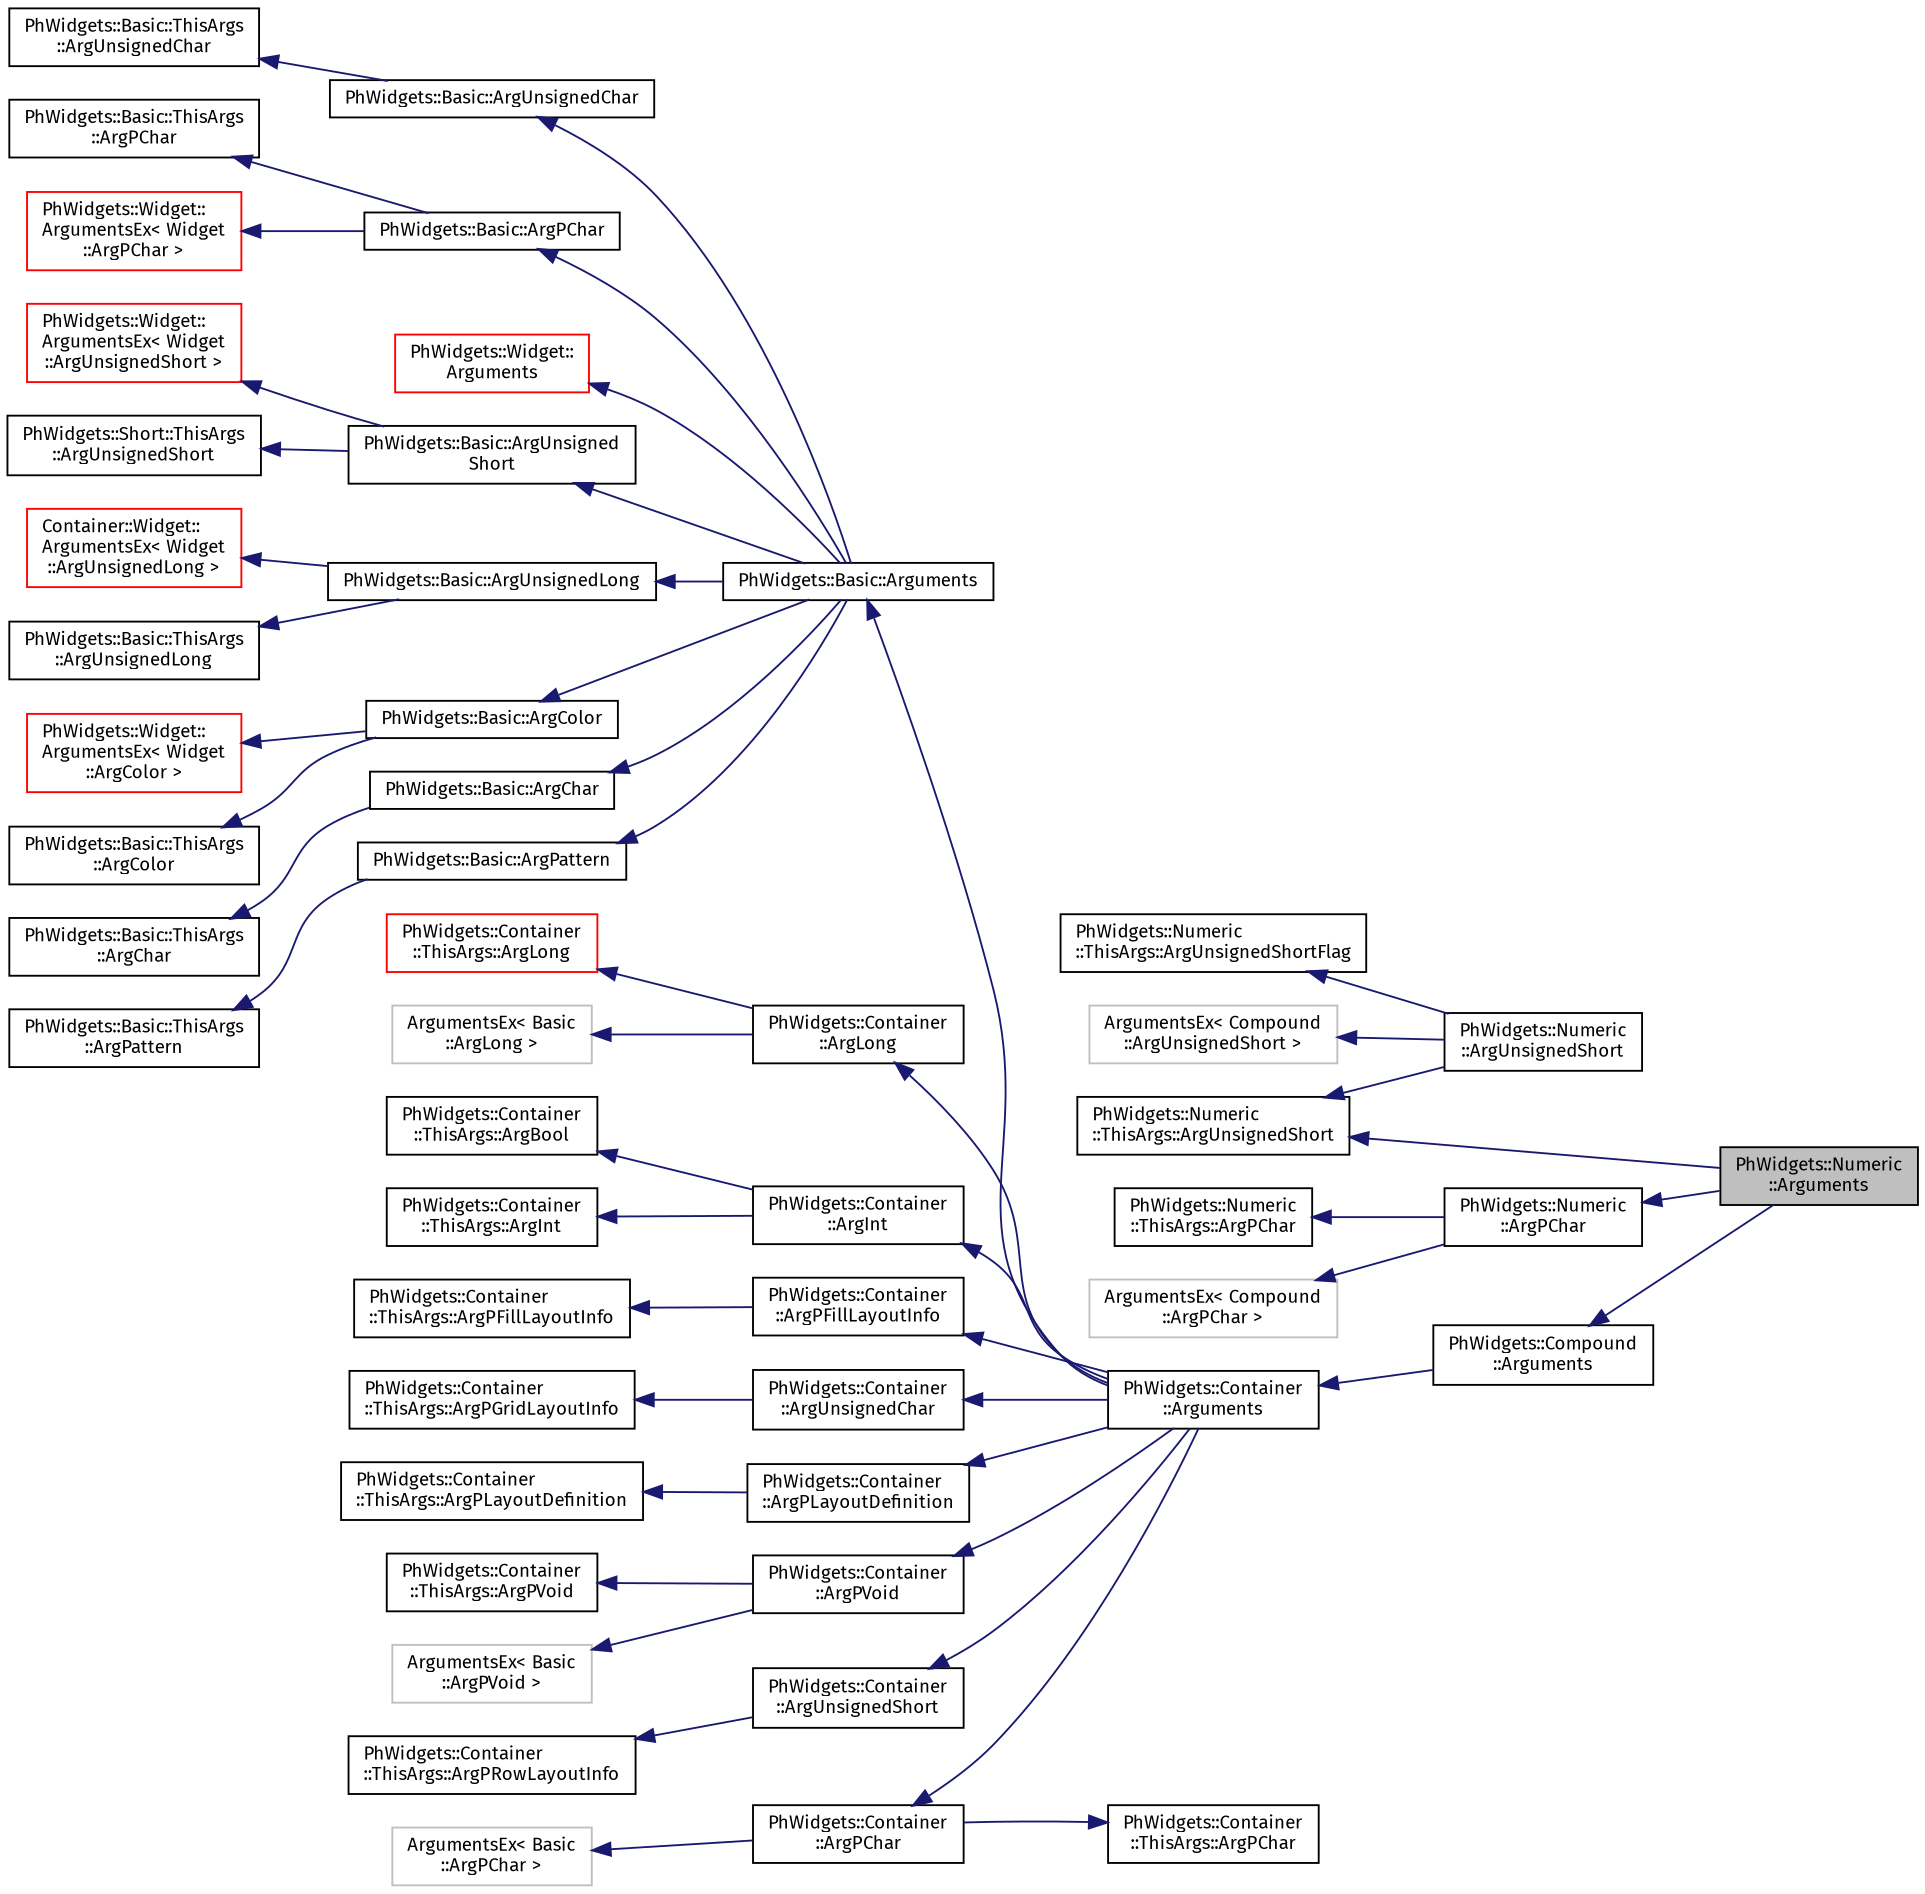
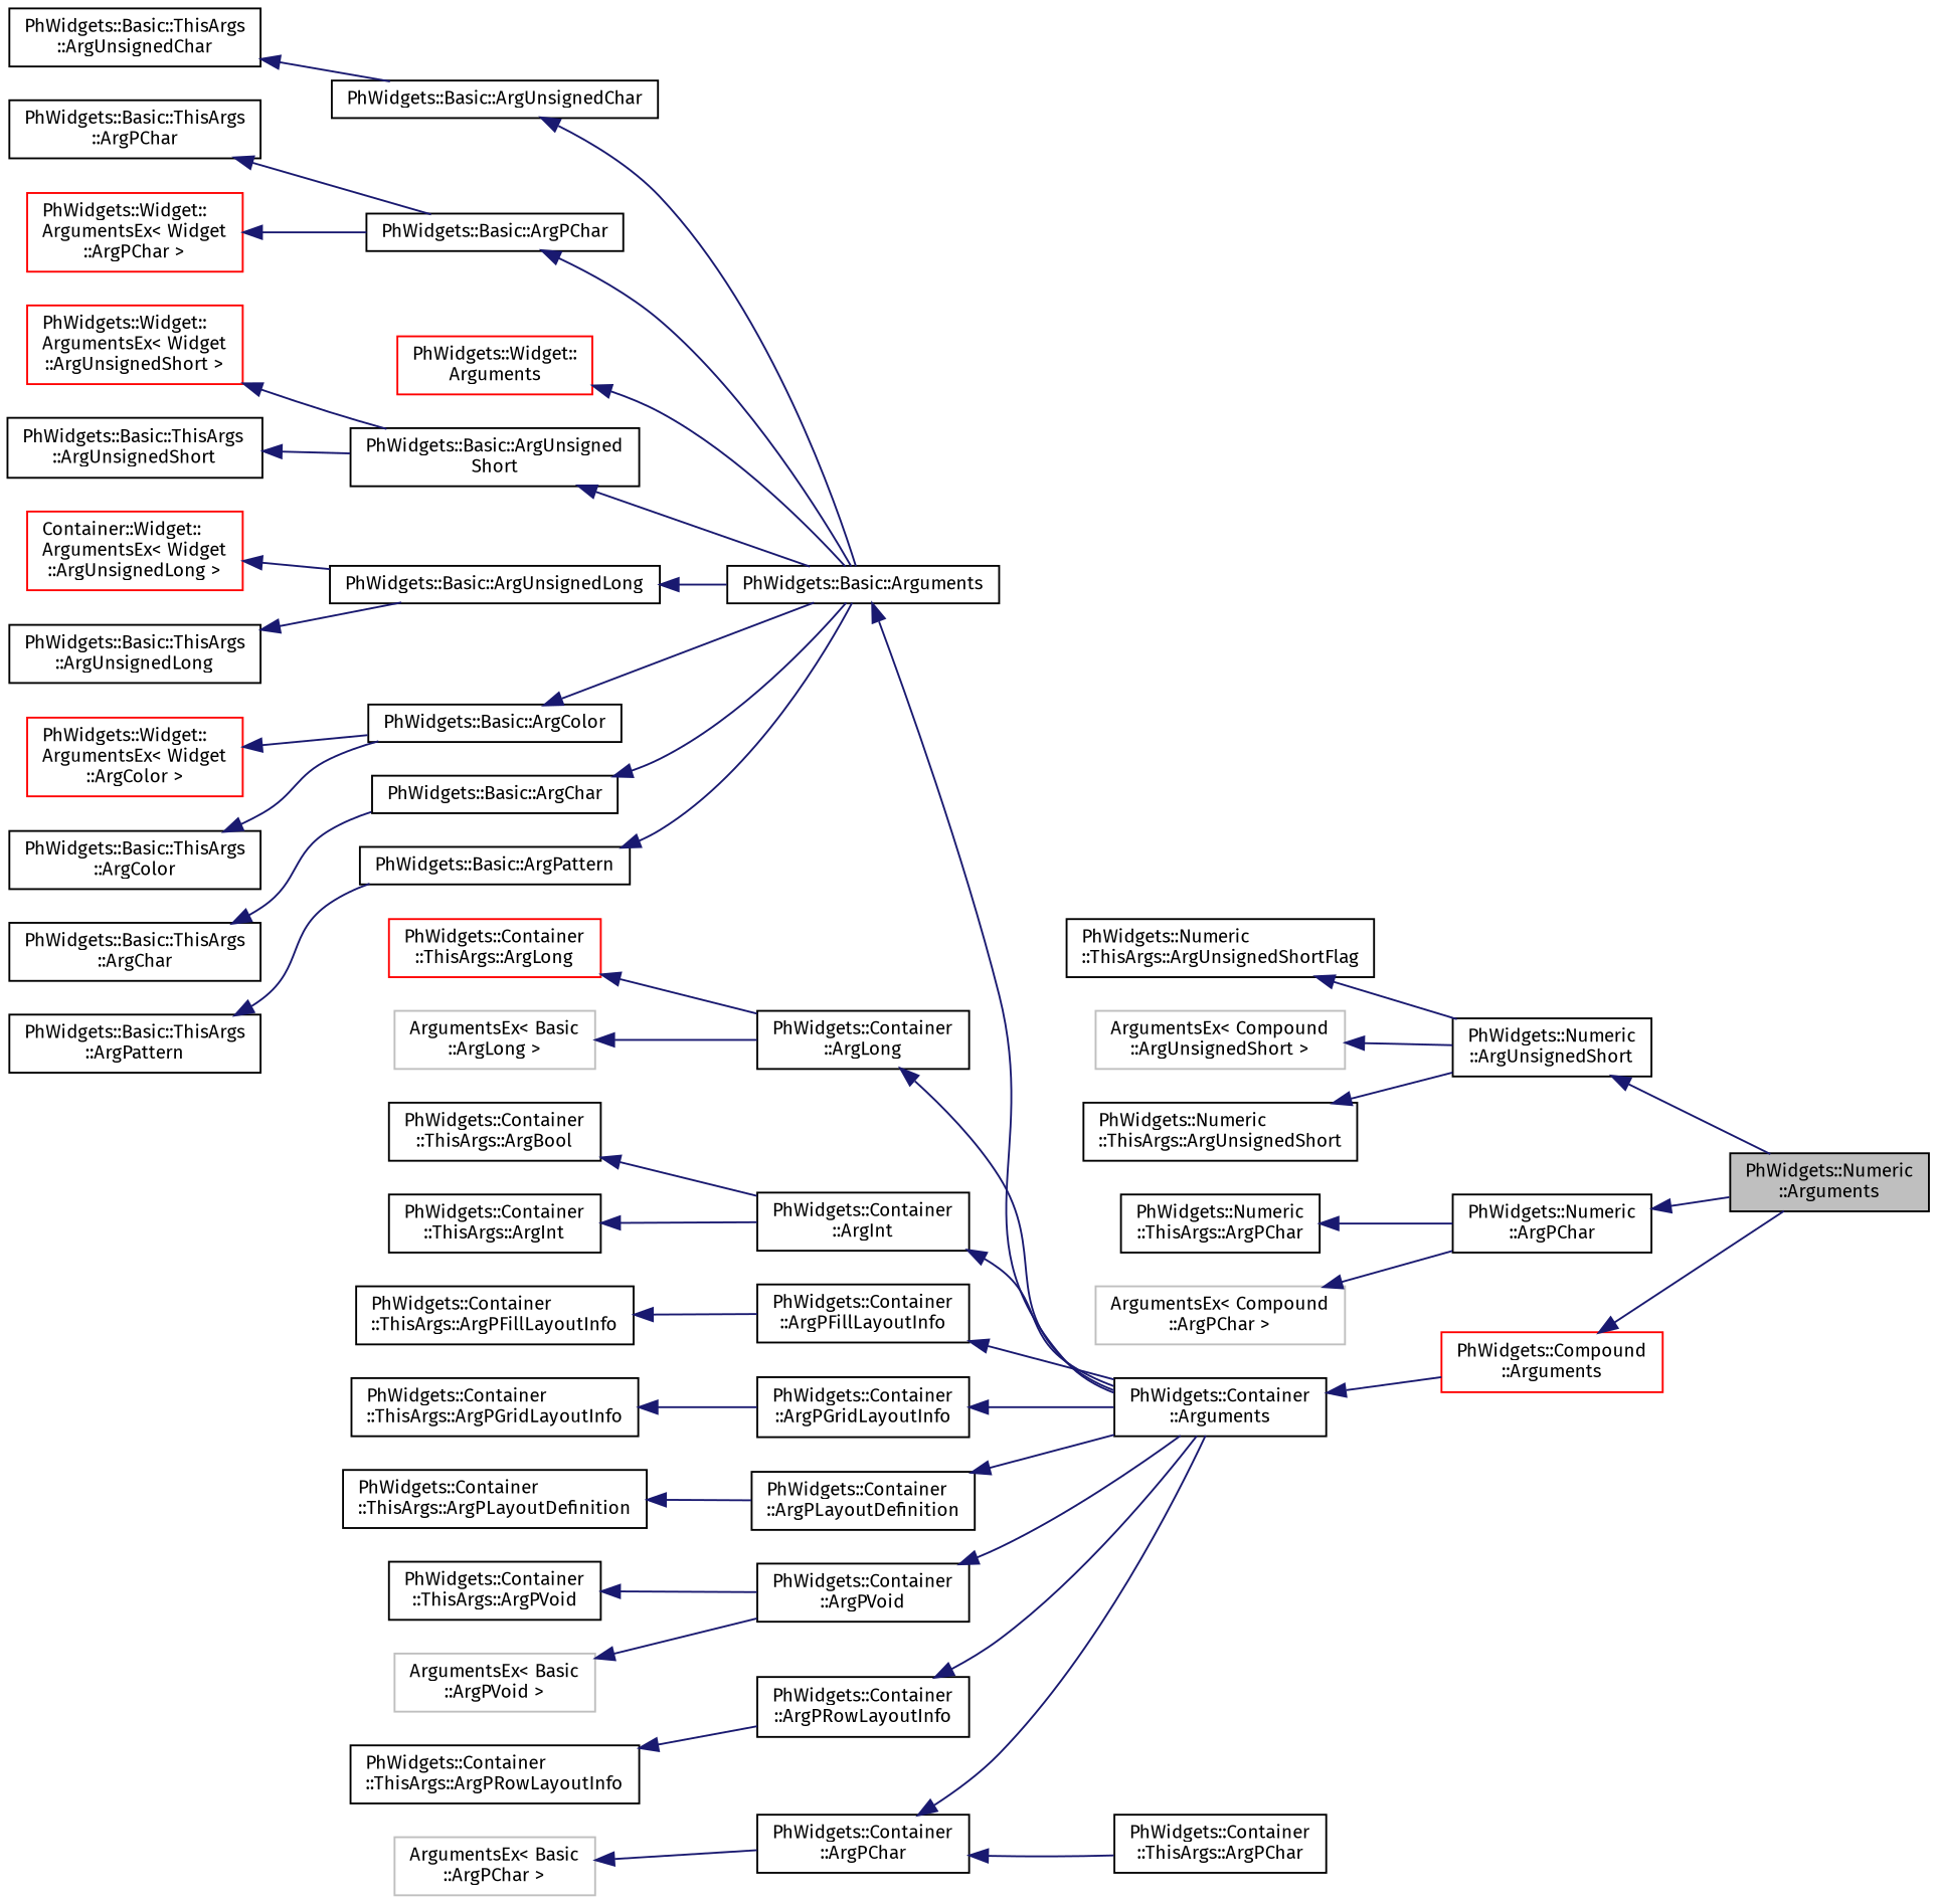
  digraph {
    fontname="Fira Sans"
    rankdir=LR
    node [color=black fillcolor=white fontname="Fira Sans" fontsize=10 shape=record style=filled]
    edge [color=midnightblue dir=back fontname="Fira Sans" fontsize=10 labelfontname=Helvetica labelfontsize=10 style=solid]
    n1 [fillcolor=grey75 fontcolor=black height=0.2 label="PhWidgets::Numeric\l::Arguments" width=0.4]
    n2 [height=0.2 label="PhWidgets::Numeric\l::ArgUnsignedShort" width=0.4]
    n3 [color=grey75 height=0.2 label="ArgumentsEx\< Compound\l::ArgUnsignedShort \>" width=0.4]
    n4 [height=0.2 label="PhWidgets::Numeric\l::ThisArgs::ArgUnsignedShort" width=0.4]
    n5 [height=0.2 label="PhWidgets::Numeric\l::ThisArgs::ArgUnsignedShortFlag" width=0.4]
    n6 [height=0.2 label="PhWidgets::Numeric\l::ArgPChar" width=0.4]
    n7 [color=grey75 height=0.2 label="ArgumentsEx\< Compound\l::ArgPChar \>" width=0.4]
    n8 [height=0.2 label="PhWidgets::Numeric\l::ThisArgs::ArgPChar" width=0.4]
-   n9 [height=0.2 label="PhWidgets::Compound\l::Arguments" width=0.4]
+   n9 [color=red height=0.2 label="PhWidgets::Compound\l::Arguments" width=0.4]
    n10 [height=0.2 label="PhWidgets::Container\l::Arguments" width=0.4]
    n11 [height=0.2 label="PhWidgets::Container\l::ArgLong" width=0.4]
    n12 [color=grey75 height=0.2 label="ArgumentsEx\< Basic\l::ArgLong \>" width=0.4]
    n13 [color=red height=0.2 label="PhWidgets::Container\l::ThisArgs::ArgLong" width=0.4]
    n14 [height=0.2 label="PhWidgets::Container\l::ArgInt" width=0.4]
    n15 [height=0.2 label="PhWidgets::Container\l::ThisArgs::ArgInt" width=0.4]
    n16 [height=0.2 label="PhWidgets::Container\l::ThisArgs::ArgBool" width=0.4]
    n17 [height=0.2 label="PhWidgets::Container\l::ArgPFillLayoutInfo" width=0.4]
    n18 [height=0.2 label="PhWidgets::Container\l::ThisArgs::ArgPFillLayoutInfo" width=0.4]
-   n19 [height=0.2 label="PhWidgets::Container\l::ArgUnsignedChar" width=0.4]
+   n19 [height=0.2 label="PhWidgets::Container\l::ArgPGridLayoutInfo" width=0.4]
    n20 [height=0.2 label="PhWidgets::Container\l::ThisArgs::ArgPGridLayoutInfo" width=0.4]
    n21 [height=0.2 label="PhWidgets::Container\l::ArgPLayoutDefinition" width=0.4]
    n22 [height=0.2 label="PhWidgets::Container\l::ThisArgs::ArgPLayoutDefinition" width=0.4]
    n23 [height=0.2 label="PhWidgets::Container\l::ArgPVoid" width=0.4]
    n24 [color=grey75 height=0.2 label="ArgumentsEx\< Basic\l::ArgPVoid \>" width=0.4]
    n25 [height=0.2 label="PhWidgets::Container\l::ThisArgs::ArgPVoid" width=0.4]
-   n26 [height=0.2 label="PhWidgets::Container\l::ArgUnsignedShort" width=0.4]
+   n26 [height=0.2 label="PhWidgets::Container\l::ArgPRowLayoutInfo" width=0.4]
    n27 [height=0.2 label="PhWidgets::Container\l::ThisArgs::ArgPRowLayoutInfo" width=0.4]
    n28 [height=0.2 label="PhWidgets::Container\l::ArgPChar" width=0.4]
    n29 [color=grey75 height=0.2 label="ArgumentsEx\< Basic\l::ArgPChar \>" width=0.4]
    n30 [height=0.2 label="PhWidgets::Container\l::ThisArgs::ArgPChar" width=0.4]
    n31 [height=0.2 label="PhWidgets::Basic::Arguments" width=0.4]
    n32 [height=0.2 label="PhWidgets::Basic::ArgUnsigned\lShort" width=0.4]
    n33 [color=red height=0.2 label="PhWidgets::Widget::\lArgumentsEx\< Widget\l::ArgUnsignedShort \>" width=0.4]
-   n34 [height=0.2 label="PhWidgets::Short::ThisArgs\l::ArgUnsignedShort" width=0.4]
+   n34 [height=0.2 label="PhWidgets::Basic::ThisArgs\l::ArgUnsignedShort" width=0.4]
    n35 [height=0.2 label="PhWidgets::Basic::ArgUnsignedLong" width=0.4]
    n36 [color=red height=0.2 label="Container::Widget::\lArgumentsEx\< Widget\l::ArgUnsignedLong \>" width=0.4]
    n37 [height=0.2 label="PhWidgets::Basic::ThisArgs\l::ArgUnsignedLong" width=0.4]
    n38 [height=0.2 label="PhWidgets::Basic::ArgColor" width=0.4]
    n39 [color=red height=0.2 label="PhWidgets::Widget::\lArgumentsEx\< Widget\l::ArgColor \>" width=0.4]
    n40 [height=0.2 label="PhWidgets::Basic::ThisArgs\l::ArgColor" width=0.4]
    n41 [height=0.2 label="PhWidgets::Basic::ArgChar" width=0.4]
    n42 [height=0.2 label="PhWidgets::Basic::ThisArgs\l::ArgChar" width=0.4]
    n43 [height=0.2 label="PhWidgets::Basic::ArgPattern" width=0.4]
    n44 [height=0.2 label="PhWidgets::Basic::ThisArgs\l::ArgPattern" width=0.4]
    n45 [height=0.2 label="PhWidgets::Basic::ArgUnsignedChar" width=0.4]
    n46 [height=0.2 label="PhWidgets::Basic::ThisArgs\l::ArgUnsignedChar" width=0.4]
    n47 [height=0.2 label="PhWidgets::Basic::ArgPChar" width=0.4]
    n48 [color=red height=0.2 label="PhWidgets::Widget::\lArgumentsEx\< Widget\l::ArgPChar \>" width=0.4]
    n49 [height=0.2 label="PhWidgets::Basic::ThisArgs\l::ArgPChar" width=0.4]
    n50 [color=red height=0.2 label="PhWidgets::Widget::\lArguments" width=0.4]
-   n4 -> n1
+   n2 -> n1
    n3 -> n2
    n4 -> n2
    n5 -> n2
    n6 -> n1
    n7 -> n6
    n8 -> n6
    n9 -> n1
    n10 -> n9
    n11 -> n10
    n12 -> n11
    n13 -> n11
    n14 -> n10
    n15 -> n14
    n16 -> n14
    n17 -> n10
    n18 -> n17
    n19 -> n10
    n20 -> n19
    n21 -> n10
    n22 -> n21
    n23 -> n10
    n24 -> n23
    n25 -> n23
    n26 -> n10
    n27 -> n26
    n28 -> n10
    n29 -> n28
-   n30 -> n28
+   n28 -> n30
    n31 -> n10
    n32 -> n31
    n33 -> n32
    n34 -> n32
    n35 -> n31
    n36 -> n35
    n37 -> n35
    n38 -> n31
    n39 -> n38
    n40 -> n38
    n41 -> n31
    n42 -> n41
    n43 -> n31
    n44 -> n43
    n45 -> n31
    n46 -> n45
    n47 -> n31
    n48 -> n47
    n49 -> n47
    n50 -> n31
  }
